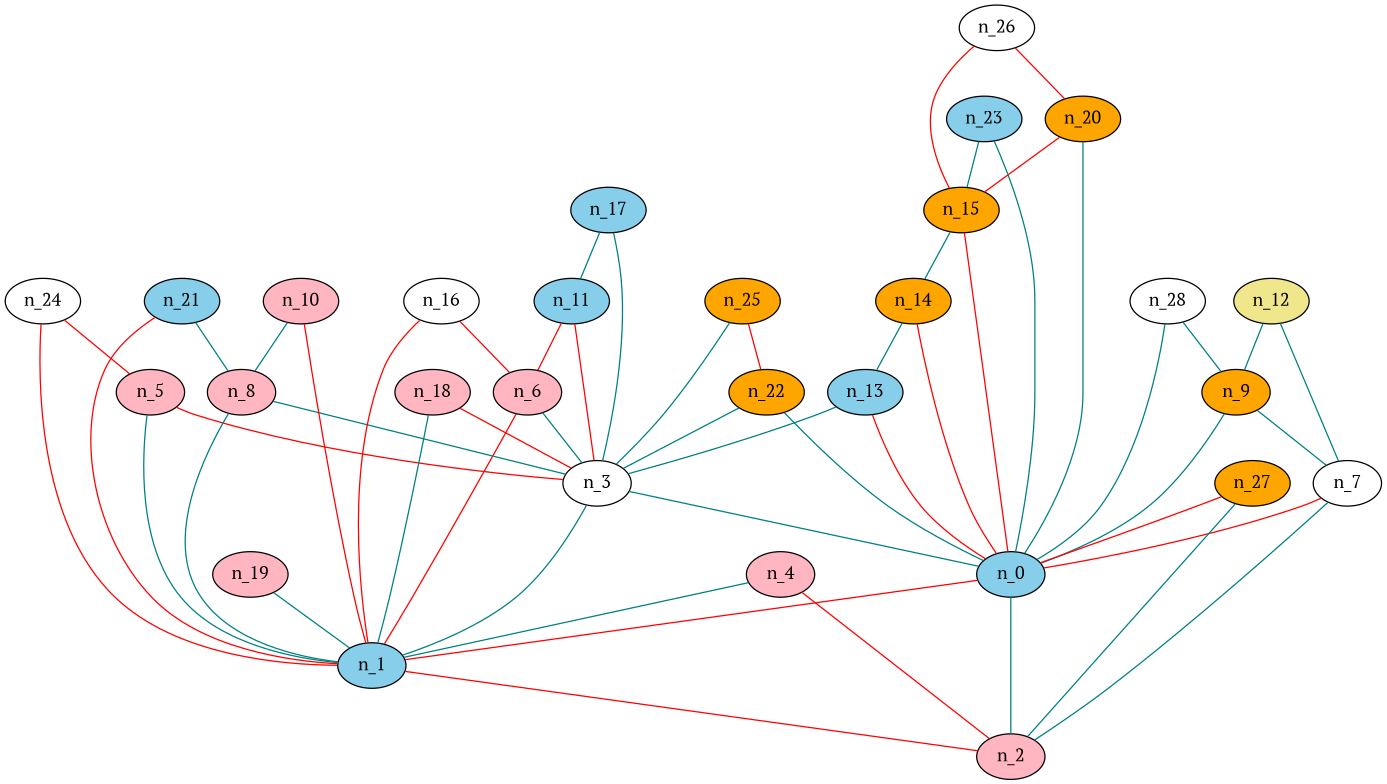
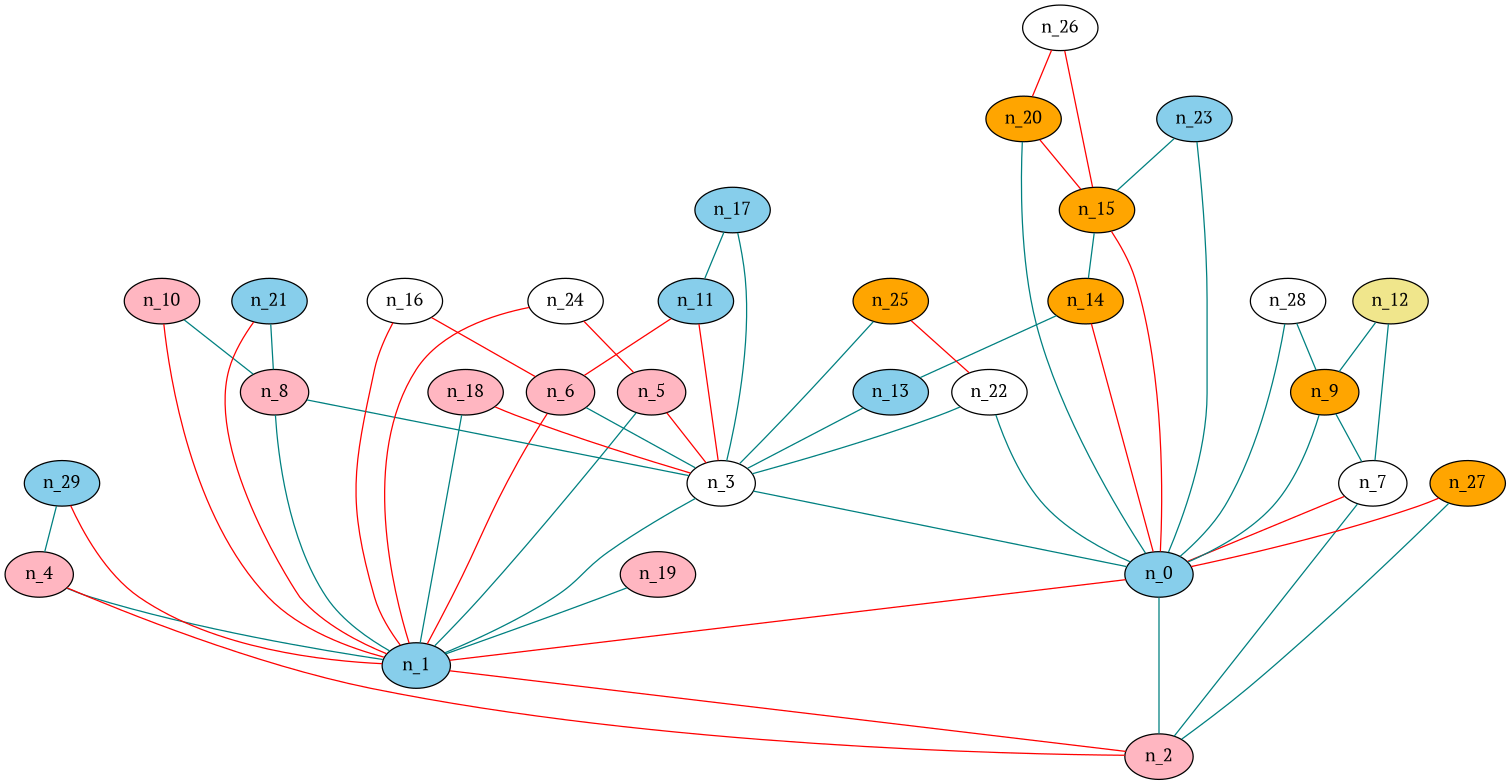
  graph {
    fontname="PT Serif"
    node [fillcolor=skyblue fontname="PT Serif" style=filled]
    edge [color=teal fontname="PT Serif"]
    n_0
    n_1
    n_2 [fillcolor=lightpink]
    n_3 [fillcolor=white]
    n_4 [fillcolor=lightpink]
    n_5 [fillcolor=lightpink]
    n_6 [fillcolor=lightpink]
    n_7 [fillcolor=white]
    n_8 [fillcolor=lightpink]
    n_9 [fillcolor=orange]
    n_10 [fillcolor=lightpink]
    n_11
    n_12 [fillcolor=khaki]
    n_13
    n_14 [fillcolor=orange]
    n_15 [fillcolor=orange]
    n_16 [fillcolor=white]
    n_17
    n_18 [fillcolor=lightpink]
    n_19 [fillcolor=lightpink]
    n_20 [fillcolor=orange]
    n_21
-   n_22 [fillcolor=orange]
+   n_22 [fillcolor=white]
    n_23
    n_24 [fillcolor=white]
    n_25 [fillcolor=orange]
    n_26 [fillcolor=white]
    n_27 [fillcolor=orange]
    n_28 [fillcolor=white]
+   n_29
    n_0 -- n_1 [color=red]
    n_1 -- n_2 [color=red]
    n_2 -- n_0
    n_3 -- n_0
    n_3 -- n_1
    n_4 -- n_1
    n_4 -- n_2 [color=red]
    n_5 -- n_1
    n_5 -- n_3 [color=red]
    n_6 -- n_1 [color=red]
    n_6 -- n_3
    n_7 -- n_0 [color=red]
    n_7 -- n_2
    n_8 -- n_1
    n_8 -- n_3
    n_9 -- n_0
    n_9 -- n_7
    n_10 -- n_1 [color=red]
    n_10 -- n_8
    n_11 -- n_3 [color=red]
    n_11 -- n_6 [color=red]
    n_12 -- n_7
    n_12 -- n_9
-   n_13 -- n_0 [color=red]
    n_13 -- n_3
    n_14 -- n_0 [color=red]
    n_14 -- n_13
    n_15 -- n_0 [color=red]
    n_15 -- n_14
    n_16 -- n_1 [color=red]
    n_16 -- n_6 [color=red]
    n_17 -- n_3
    n_17 -- n_11
    n_18 -- n_1
    n_18 -- n_3 [color=red]
    n_19 -- n_1
    n_20 -- n_0
    n_20 -- n_15 [color=red]
    n_21 -- n_1 [color=red]
    n_21 -- n_8
    n_22 -- n_0
    n_22 -- n_3
    n_23 -- n_0
    n_23 -- n_15
    n_24 -- n_1 [color=red]
    n_24 -- n_5 [color=red]
    n_25 -- n_3
    n_25 -- n_22 [color=red]
    n_26 -- n_15 [color=red]
    n_26 -- n_20 [color=red]
    n_27 -- n_0 [color=red]
    n_27 -- n_2
    n_28 -- n_0
    n_28 -- n_9
+   n_29 -- n_1 [color=red]
+   n_29 -- n_4
  }
